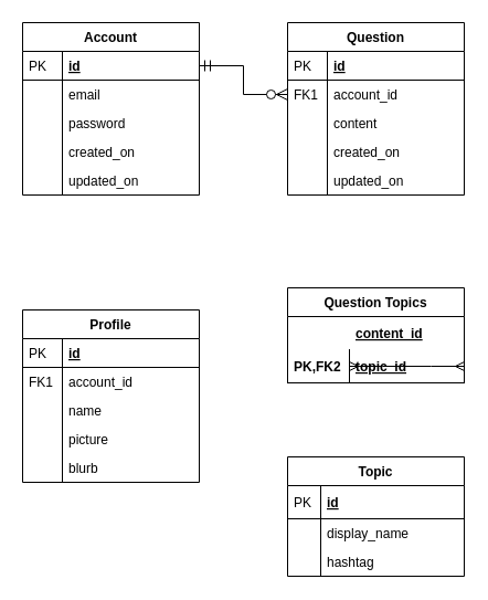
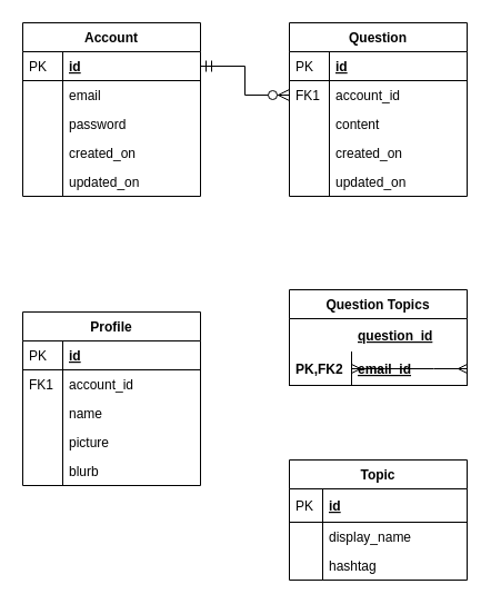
  <mxCell id="0" />
  <mxCell id="1" parent="0" />
  <mxCell id="2" value="Account" style="swimlane;fontStyle=1;childLayout=stackLayout;horizontal=1;startSize=26;horizontalStack=0;resizeParent=1;resizeLast=0;collapsible=1;marginBottom=0;rounded=0;shadow=0;strokeWidth=1;" parent="1" vertex="1"><mxGeometry x="20" y="20" width="160" height="156" as="geometry"><mxRectangle x="160" y="120" width="160" height="26" as="alternateBounds" /></mxGeometry></mxCell>
  <mxCell id="3" value="id" style="shape=partialRectangle;top=0;left=0;right=0;bottom=1;align=left;verticalAlign=top;fillColor=none;spacingLeft=40;spacingRight=4;overflow=hidden;rotatable=0;points=[[0,0.5],[1,0.5]];portConstraint=eastwest;dropTarget=0;rounded=0;shadow=0;strokeWidth=1;fontStyle=5" parent="2" vertex="1"><mxGeometry y="26" width="160" height="26" as="geometry" /></mxCell>
  <mxCell id="4" value="PK" style="shape=partialRectangle;top=0;left=0;bottom=0;fillColor=none;align=left;verticalAlign=top;spacingLeft=4;spacingRight=4;overflow=hidden;rotatable=0;points=[];portConstraint=eastwest;part=1;" parent="3" vertex="1" connectable="0"><mxGeometry width="36" height="26" as="geometry" /></mxCell>
  <mxCell id="5" value="email" style="shape=partialRectangle;top=0;left=0;right=0;bottom=0;align=left;verticalAlign=top;fillColor=none;spacingLeft=40;spacingRight=4;overflow=hidden;rotatable=0;points=[[0,0.5],[1,0.5]];portConstraint=eastwest;dropTarget=0;rounded=0;shadow=0;strokeWidth=1;" parent="2" vertex="1"><mxGeometry y="52" width="160" height="26" as="geometry" /></mxCell>
  <mxCell id="6" value="" style="shape=partialRectangle;top=0;left=0;bottom=0;fillColor=none;align=left;verticalAlign=top;spacingLeft=4;spacingRight=4;overflow=hidden;rotatable=0;points=[];portConstraint=eastwest;part=1;" parent="5" vertex="1" connectable="0"><mxGeometry width="36" height="26" as="geometry" /></mxCell>
  <mxCell id="7" value="password" style="shape=partialRectangle;top=0;left=0;right=0;bottom=0;align=left;verticalAlign=top;fillColor=none;spacingLeft=40;spacingRight=4;overflow=hidden;rotatable=0;points=[[0,0.5],[1,0.5]];portConstraint=eastwest;dropTarget=0;rounded=0;shadow=0;strokeWidth=1;" parent="2" vertex="1"><mxGeometry y="78" width="160" height="26" as="geometry" /></mxCell>
  <mxCell id="8" value="" style="shape=partialRectangle;top=0;left=0;bottom=0;fillColor=none;align=left;verticalAlign=top;spacingLeft=4;spacingRight=4;overflow=hidden;rotatable=0;points=[];portConstraint=eastwest;part=1;" parent="7" vertex="1" connectable="0"><mxGeometry width="36" height="26" as="geometry" /></mxCell>
  <mxCell id="9" value="created_on" style="shape=partialRectangle;top=0;left=0;right=0;bottom=0;align=left;verticalAlign=top;fillColor=none;spacingLeft=40;spacingRight=4;overflow=hidden;rotatable=0;points=[[0,0.5],[1,0.5]];portConstraint=eastwest;dropTarget=0;rounded=0;shadow=0;strokeWidth=1;" parent="2" vertex="1"><mxGeometry y="104" width="160" height="26" as="geometry" /></mxCell>
  <mxCell id="10" value="" style="shape=partialRectangle;top=0;left=0;bottom=0;fillColor=none;align=left;verticalAlign=top;spacingLeft=4;spacingRight=4;overflow=hidden;rotatable=0;points=[];portConstraint=eastwest;part=1;" parent="9" vertex="1" connectable="0"><mxGeometry width="36" height="26" as="geometry" /></mxCell>
  <mxCell id="11" value="updated_on" style="shape=partialRectangle;top=0;left=0;right=0;bottom=0;align=left;verticalAlign=top;fillColor=none;spacingLeft=40;spacingRight=4;overflow=hidden;rotatable=0;points=[[0,0.5],[1,0.5]];portConstraint=eastwest;dropTarget=0;rounded=0;shadow=0;strokeWidth=1;" parent="2" vertex="1"><mxGeometry y="130" width="160" height="26" as="geometry" /></mxCell>
  <mxCell id="12" value="" style="shape=partialRectangle;top=0;left=0;bottom=0;fillColor=none;align=left;verticalAlign=top;spacingLeft=4;spacingRight=4;overflow=hidden;rotatable=0;points=[];portConstraint=eastwest;part=1;" parent="11" vertex="1" connectable="0"><mxGeometry width="36" height="26" as="geometry" /></mxCell>
  <mxCell id="13" value="Question" style="swimlane;fontStyle=1;childLayout=stackLayout;horizontal=1;startSize=26;horizontalStack=0;resizeParent=1;resizeLast=0;collapsible=1;marginBottom=0;rounded=0;shadow=0;strokeWidth=1;" parent="1" vertex="1"><mxGeometry x="260" y="20" width="160" height="156" as="geometry"><mxRectangle x="260" y="80" width="160" height="26" as="alternateBounds" /></mxGeometry></mxCell>
  <mxCell id="14" value="id" style="shape=partialRectangle;top=0;left=0;right=0;bottom=1;align=left;verticalAlign=top;fillColor=none;spacingLeft=40;spacingRight=4;overflow=hidden;rotatable=0;points=[[0,0.5],[1,0.5]];portConstraint=eastwest;dropTarget=0;rounded=0;shadow=0;strokeWidth=1;fontStyle=5" parent="13" vertex="1"><mxGeometry y="26" width="160" height="26" as="geometry" /></mxCell>
  <mxCell id="15" value="PK" style="shape=partialRectangle;top=0;left=0;bottom=0;fillColor=none;align=left;verticalAlign=top;spacingLeft=4;spacingRight=4;overflow=hidden;rotatable=0;points=[];portConstraint=eastwest;part=1;" parent="14" vertex="1" connectable="0"><mxGeometry width="36" height="26" as="geometry" /></mxCell>
  <mxCell id="16" value="account_id" style="shape=partialRectangle;top=0;left=0;right=0;bottom=0;align=left;verticalAlign=top;fillColor=none;spacingLeft=40;spacingRight=4;overflow=hidden;rotatable=0;points=[[0,0.5],[1,0.5]];portConstraint=eastwest;dropTarget=0;rounded=0;shadow=0;strokeWidth=1;fontStyle=0" parent="13" vertex="1"><mxGeometry y="52" width="160" height="26" as="geometry" /></mxCell>
  <mxCell id="17" value="FK1" style="shape=partialRectangle;top=0;left=0;bottom=0;fillColor=none;align=left;verticalAlign=top;spacingLeft=4;spacingRight=4;overflow=hidden;rotatable=0;points=[];portConstraint=eastwest;part=1;" parent="16" vertex="1" connectable="0"><mxGeometry width="36" height="26" as="geometry" /></mxCell>
  <mxCell id="18" value="content" style="shape=partialRectangle;top=0;left=0;right=0;bottom=0;align=left;verticalAlign=top;fillColor=none;spacingLeft=40;spacingRight=4;overflow=hidden;rotatable=0;points=[[0,0.5],[1,0.5]];portConstraint=eastwest;dropTarget=0;rounded=0;shadow=0;strokeWidth=1;" parent="13" vertex="1"><mxGeometry y="78" width="160" height="26" as="geometry" /></mxCell>
  <mxCell id="19" value="" style="shape=partialRectangle;top=0;left=0;bottom=0;fillColor=none;align=left;verticalAlign=top;spacingLeft=4;spacingRight=4;overflow=hidden;rotatable=0;points=[];portConstraint=eastwest;part=1;" parent="18" vertex="1" connectable="0"><mxGeometry width="36" height="26" as="geometry" /></mxCell>
  <mxCell id="20" value="created_on" style="shape=partialRectangle;top=0;left=0;right=0;bottom=0;align=left;verticalAlign=top;fillColor=none;spacingLeft=40;spacingRight=4;overflow=hidden;rotatable=0;points=[[0,0.5],[1,0.5]];portConstraint=eastwest;dropTarget=0;rounded=0;shadow=0;strokeWidth=1;" parent="13" vertex="1"><mxGeometry y="104" width="160" height="26" as="geometry" /></mxCell>
  <mxCell id="21" value="" style="shape=partialRectangle;top=0;left=0;bottom=0;fillColor=none;align=left;verticalAlign=top;spacingLeft=4;spacingRight=4;overflow=hidden;rotatable=0;points=[];portConstraint=eastwest;part=1;" parent="20" vertex="1" connectable="0"><mxGeometry width="36" height="26" as="geometry" /></mxCell>
  <mxCell id="22" value="updated_on" style="shape=partialRectangle;top=0;left=0;right=0;bottom=0;align=left;verticalAlign=top;fillColor=none;spacingLeft=40;spacingRight=4;overflow=hidden;rotatable=0;points=[[0,0.5],[1,0.5]];portConstraint=eastwest;dropTarget=0;rounded=0;shadow=0;strokeWidth=1;" parent="13" vertex="1"><mxGeometry y="130" width="160" height="26" as="geometry" /></mxCell>
  <mxCell id="23" value="" style="shape=partialRectangle;top=0;left=0;bottom=0;fillColor=none;align=left;verticalAlign=top;spacingLeft=4;spacingRight=4;overflow=hidden;rotatable=0;points=[];portConstraint=eastwest;part=1;" parent="22" vertex="1" connectable="0"><mxGeometry width="36" height="26" as="geometry" /></mxCell>
  <mxCell id="24" value="" style="edgeStyle=orthogonalEdgeStyle;endArrow=ERzeroToMany;startArrow=ERmandOne;shadow=0;strokeWidth=1;endSize=8;startSize=8;entryX=0;entryY=0.5;entryDx=0;entryDy=0;rounded=0;" parent="1" source="3" target="16" edge="1"><mxGeometry width="100" height="100" relative="1" as="geometry"><mxPoint x="170" y="290" as="sourcePoint" /><mxPoint x="270" y="190" as="targetPoint" /></mxGeometry></mxCell>
  <mxCell id="25" style="edgeStyle=entityRelationEdgeStyle;rounded=0;orthogonalLoop=1;jettySize=auto;html=1;startArrow=ERmany;startFill=0;endArrow=ERmany;endFill=0;exitX=1;exitY=0.5;exitDx=0;exitDy=0;" parent="1" source="46" target="47" edge="1"><mxGeometry relative="1" as="geometry"><mxPoint x="461.2" y="318.994" as="sourcePoint" /></mxGeometry></mxCell>
  <mxCell id="26" value="Profile" style="swimlane;fontStyle=1;childLayout=stackLayout;horizontal=1;startSize=26;horizontalStack=0;resizeParent=1;resizeLast=0;collapsible=1;marginBottom=0;rounded=0;shadow=0;strokeWidth=1;" parent="1" vertex="1"><mxGeometry x="20" y="280" width="160" height="156" as="geometry"><mxRectangle x="160" y="120" width="160" height="26" as="alternateBounds" /></mxGeometry></mxCell>
  <mxCell id="27" value="id" style="shape=partialRectangle;top=0;left=0;right=0;bottom=1;align=left;verticalAlign=top;fillColor=none;spacingLeft=40;spacingRight=4;overflow=hidden;rotatable=0;points=[[0,0.5],[1,0.5]];portConstraint=eastwest;dropTarget=0;rounded=0;shadow=0;strokeWidth=1;fontStyle=5" parent="26" vertex="1"><mxGeometry y="26" width="160" height="26" as="geometry" /></mxCell>
  <mxCell id="28" value="PK" style="shape=partialRectangle;top=0;left=0;bottom=0;fillColor=none;align=left;verticalAlign=top;spacingLeft=4;spacingRight=4;overflow=hidden;rotatable=0;points=[];portConstraint=eastwest;part=1;" parent="27" vertex="1" connectable="0"><mxGeometry width="36" height="26" as="geometry" /></mxCell>
  <mxCell id="29" value="account_id" style="shape=partialRectangle;top=0;left=0;right=0;bottom=0;align=left;verticalAlign=top;fillColor=none;spacingLeft=40;spacingRight=4;overflow=hidden;rotatable=0;points=[[0,0.5],[1,0.5]];portConstraint=eastwest;dropTarget=0;rounded=0;shadow=0;strokeWidth=1;fontStyle=0" parent="26" vertex="1"><mxGeometry y="52" width="160" height="26" as="geometry" /></mxCell>
  <mxCell id="30" value="FK1" style="shape=partialRectangle;top=0;left=0;bottom=0;fillColor=none;align=left;verticalAlign=top;spacingLeft=4;spacingRight=4;overflow=hidden;rotatable=0;points=[];portConstraint=eastwest;part=1;" parent="29" vertex="1" connectable="0"><mxGeometry width="36" height="26" as="geometry" /></mxCell>
  <mxCell id="31" value="name" style="shape=partialRectangle;top=0;left=0;right=0;bottom=0;align=left;verticalAlign=top;fillColor=none;spacingLeft=40;spacingRight=4;overflow=hidden;rotatable=0;points=[[0,0.5],[1,0.5]];portConstraint=eastwest;dropTarget=0;rounded=0;shadow=0;strokeWidth=1;" parent="26" vertex="1"><mxGeometry y="78" width="160" height="26" as="geometry" /></mxCell>
  <mxCell id="32" value="" style="shape=partialRectangle;top=0;left=0;bottom=0;fillColor=none;align=left;verticalAlign=top;spacingLeft=4;spacingRight=4;overflow=hidden;rotatable=0;points=[];portConstraint=eastwest;part=1;" parent="31" vertex="1" connectable="0"><mxGeometry width="36" height="26" as="geometry" /></mxCell>
  <mxCell id="33" value="picture" style="shape=partialRectangle;top=0;left=0;right=0;bottom=0;align=left;verticalAlign=top;fillColor=none;spacingLeft=40;spacingRight=4;overflow=hidden;rotatable=0;points=[[0,0.5],[1,0.5]];portConstraint=eastwest;dropTarget=0;rounded=0;shadow=0;strokeWidth=1;" parent="26" vertex="1"><mxGeometry y="104" width="160" height="26" as="geometry" /></mxCell>
  <mxCell id="34" value="" style="shape=partialRectangle;top=0;left=0;bottom=0;fillColor=none;align=left;verticalAlign=top;spacingLeft=4;spacingRight=4;overflow=hidden;rotatable=0;points=[];portConstraint=eastwest;part=1;" parent="33" vertex="1" connectable="0"><mxGeometry width="36" height="26" as="geometry" /></mxCell>
  <mxCell id="35" value="blurb" style="shape=partialRectangle;top=0;left=0;right=0;bottom=0;align=left;verticalAlign=top;fillColor=none;spacingLeft=40;spacingRight=4;overflow=hidden;rotatable=0;points=[[0,0.5],[1,0.5]];portConstraint=eastwest;dropTarget=0;rounded=0;shadow=0;strokeWidth=1;" parent="26" vertex="1"><mxGeometry y="130" width="160" height="26" as="geometry" /></mxCell>
  <mxCell id="36" value="" style="shape=partialRectangle;top=0;left=0;bottom=0;fillColor=none;align=left;verticalAlign=top;spacingLeft=4;spacingRight=4;overflow=hidden;rotatable=0;points=[];portConstraint=eastwest;part=1;" parent="35" vertex="1" connectable="0"><mxGeometry width="36" height="26" as="geometry" /></mxCell>
  <mxCell id="37" value="Topic" style="swimlane;fontStyle=1;childLayout=stackLayout;horizontal=1;startSize=26;horizontalStack=0;resizeParent=1;resizeParentMax=0;resizeLast=0;collapsible=1;marginBottom=0;align=center;fontSize=12;rounded=0;shadow=0;strokeWidth=1;fillColor=none;" parent="1" vertex="1"><mxGeometry x="260" y="413" width="160" height="108" as="geometry" /></mxCell>
  <mxCell id="38" value="id" style="shape=partialRectangle;top=0;left=0;right=0;bottom=1;align=left;verticalAlign=middle;fillColor=none;spacingLeft=34;spacingRight=4;overflow=hidden;rotatable=0;points=[[0,0.5],[1,0.5]];portConstraint=eastwest;dropTarget=0;fontStyle=5;fontSize=12;" parent="37" vertex="1"><mxGeometry y="26" width="160" height="30" as="geometry" /></mxCell>
  <mxCell id="39" value="PK" style="shape=partialRectangle;top=0;left=0;bottom=0;fillColor=none;align=left;verticalAlign=middle;spacingLeft=4;spacingRight=4;overflow=hidden;rotatable=0;points=[];portConstraint=eastwest;part=1;fontSize=12;" parent="38" vertex="1" connectable="0"><mxGeometry width="30" height="30" as="geometry" /></mxCell>
  <mxCell id="40" value="display_name" style="shape=partialRectangle;top=0;left=0;right=0;bottom=0;align=left;verticalAlign=top;fillColor=none;spacingLeft=34;spacingRight=4;overflow=hidden;rotatable=0;points=[[0,0.5],[1,0.5]];portConstraint=eastwest;dropTarget=0;fontSize=12;" parent="37" vertex="1"><mxGeometry y="56" width="160" height="26" as="geometry" /></mxCell>
  <mxCell id="41" value="" style="shape=partialRectangle;top=0;left=0;bottom=0;fillColor=none;align=left;verticalAlign=top;spacingLeft=4;spacingRight=4;overflow=hidden;rotatable=0;points=[];portConstraint=eastwest;part=1;fontSize=12;" parent="40" vertex="1" connectable="0"><mxGeometry width="30" height="26" as="geometry" /></mxCell>
  <mxCell id="42" value="hashtag" style="shape=partialRectangle;top=0;left=0;right=0;bottom=0;align=left;verticalAlign=top;fillColor=none;spacingLeft=34;spacingRight=4;overflow=hidden;rotatable=0;points=[[0,0.5],[1,0.5]];portConstraint=eastwest;dropTarget=0;fontSize=12;" vertex="1" parent="37"><mxGeometry y="82" width="160" height="26" as="geometry" /></mxCell>
  <mxCell id="43" value="" style="shape=partialRectangle;top=0;left=0;bottom=0;fillColor=none;align=left;verticalAlign=top;spacingLeft=4;spacingRight=4;overflow=hidden;rotatable=0;points=[];portConstraint=eastwest;part=1;fontSize=12;" vertex="1" connectable="0" parent="42"><mxGeometry width="30" height="26" as="geometry" /></mxCell>
  <mxCell id="44" value="Question Topics" style="swimlane;fontStyle=1;childLayout=stackLayout;horizontal=1;startSize=26;horizontalStack=0;resizeParent=1;resizeParentMax=0;resizeLast=0;collapsible=1;marginBottom=0;align=center;fontSize=12;" vertex="1" parent="1"><mxGeometry x="260" y="260" width="160" height="86" as="geometry" /></mxCell>
- <mxCell id="45" value="content_id" style="shape=partialRectangle;top=0;left=0;right=0;bottom=0;align=left;verticalAlign=middle;fillColor=none;spacingLeft=60;spacingRight=4;overflow=hidden;rotatable=0;points=[[0,0.5],[1,0.5]];portConstraint=eastwest;dropTarget=0;fontStyle=5;fontSize=12;" vertex="1" parent="44"><mxGeometry y="26" width="160" height="30" as="geometry" /></mxCell>
- <mxCell id="46" value="topic_id" style="shape=partialRectangle;top=0;left=0;right=0;bottom=1;align=left;verticalAlign=middle;fillColor=none;spacingLeft=60;spacingRight=4;overflow=hidden;rotatable=0;points=[[0,0.5],[1,0.5]];portConstraint=eastwest;dropTarget=0;fontStyle=5;fontSize=12;" vertex="1" parent="44"><mxGeometry y="56" width="160" height="30" as="geometry" /></mxCell>
+ <mxCell id="45" value="question_id" style="shape=partialRectangle;top=0;left=0;right=0;bottom=0;align=left;verticalAlign=middle;fillColor=none;spacingLeft=60;spacingRight=4;overflow=hidden;rotatable=0;points=[[0,0.5],[1,0.5]];portConstraint=eastwest;dropTarget=0;fontStyle=5;fontSize=12;" vertex="1" parent="44"><mxGeometry y="26" width="160" height="30" as="geometry" /></mxCell>
+ <mxCell id="46" value="email_id" style="shape=partialRectangle;top=0;left=0;right=0;bottom=1;align=left;verticalAlign=middle;fillColor=none;spacingLeft=60;spacingRight=4;overflow=hidden;rotatable=0;points=[[0,0.5],[1,0.5]];portConstraint=eastwest;dropTarget=0;fontStyle=5;fontSize=12;" vertex="1" parent="44"><mxGeometry y="56" width="160" height="30" as="geometry" /></mxCell>
  <mxCell id="47" value="PK,FK2" style="shape=partialRectangle;fontStyle=1;top=0;left=0;bottom=0;fillColor=none;align=left;verticalAlign=middle;spacingLeft=4;spacingRight=4;overflow=hidden;rotatable=0;points=[];portConstraint=eastwest;part=1;fontSize=12;" vertex="1" connectable="0" parent="46"><mxGeometry width="56" height="30" as="geometry" /></mxCell>
